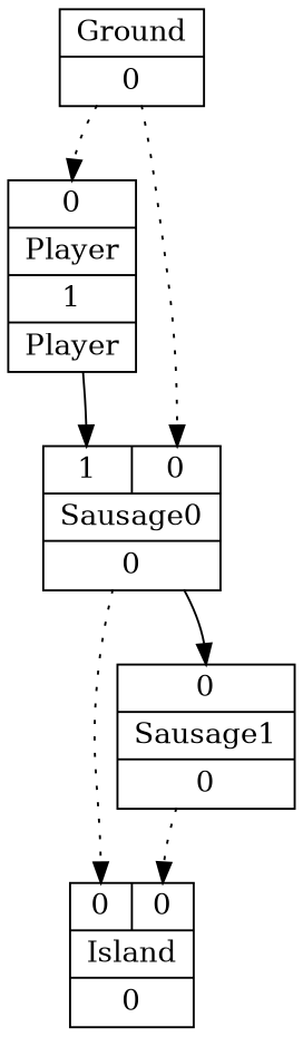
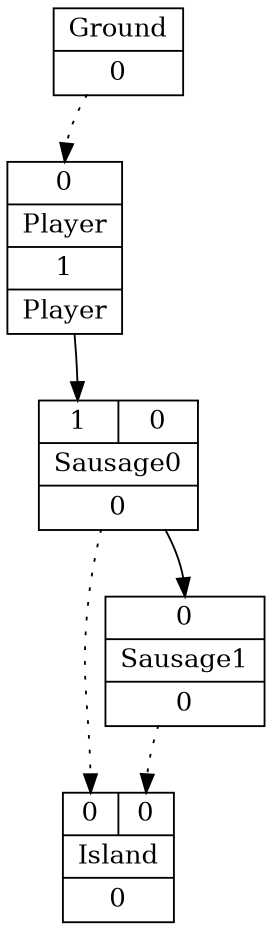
  digraph {
    node [shape=record]
    edge [headport=GroundP style=dotted]
    n1 [label="{{<GroundP>0}|{Player}|<PlayerOUT>1|{Player}}"]
    n2 [label="{{<Player>1|<GroundP>0}|{Sausage0}|<Sausage0OUT>0}"]
    n3 [label="{{Ground}|<GroundOUT>0}"]
    n4 [label="{{<Sausage0P>0|<Sausage1P>0}|{Island}|<IslandOUT>0}"]
    n5 [label="{{<Sausage0>0}|{Sausage1}|<Sausage1OUT>0}"]
    n1 -> n2 [headport=Player style=""]
    n2 -> n4 [headport=Sausage0P]
    n2 -> n5 [headport=Sausage0 style=""]
    n3 -> n1
-   n3 -> n2
    n5 -> n4 [headport=Sausage1P]
  }
